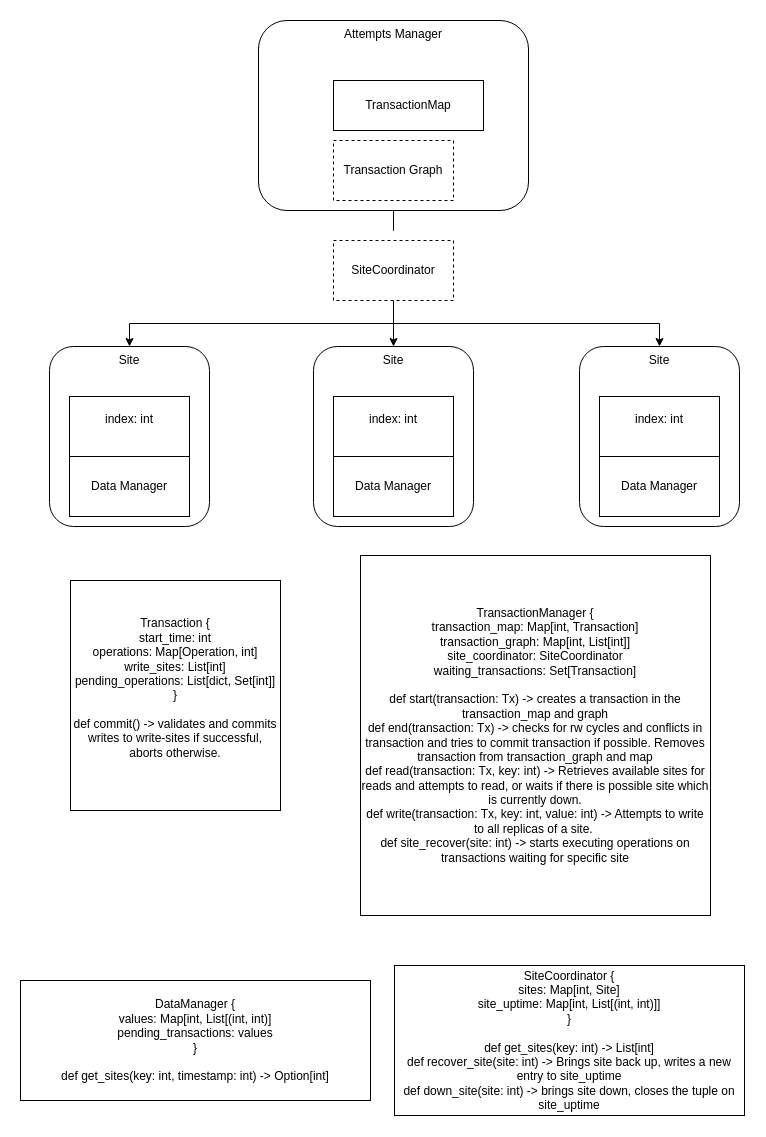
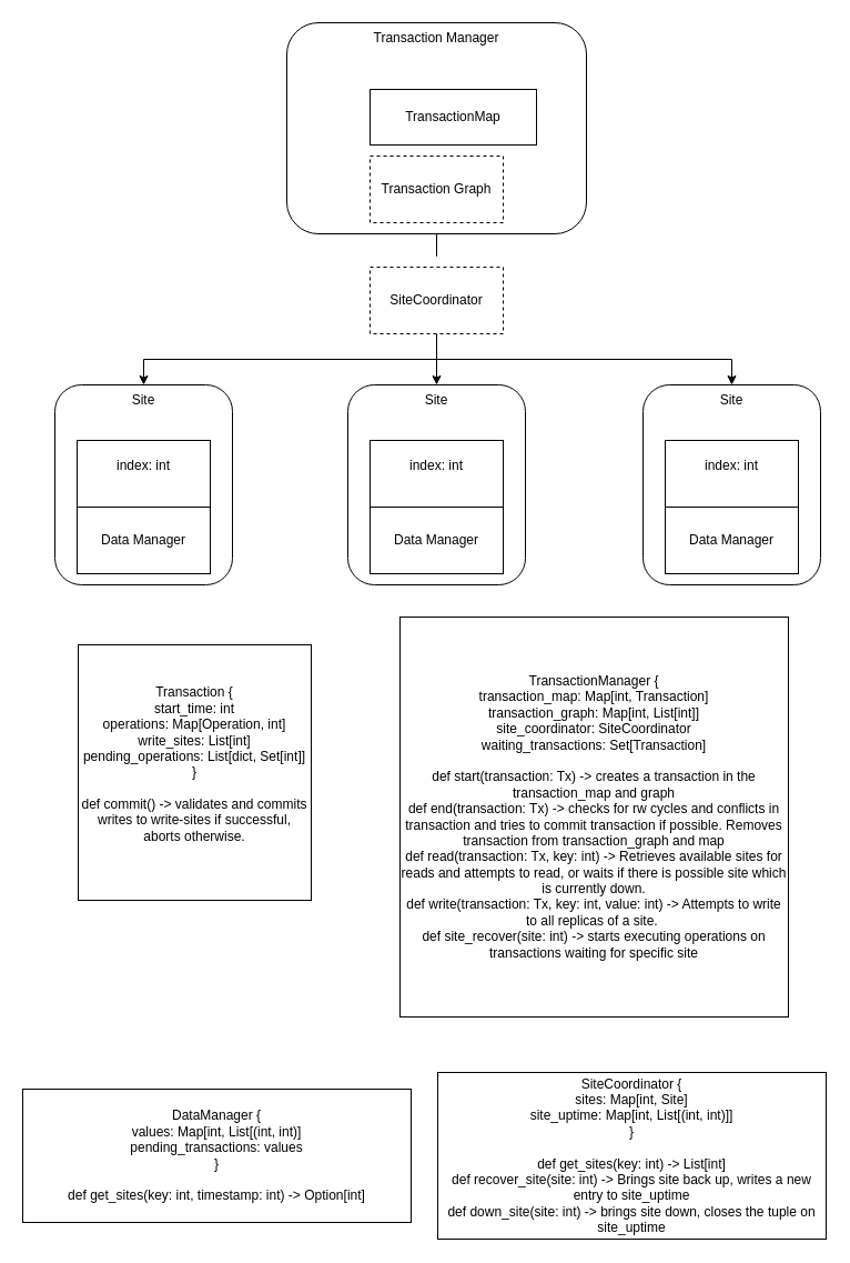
  <mxCell id="0" />
  <mxCell id="1" parent="0" />
  <mxCell id="2" style="edgeStyle=orthogonalEdgeStyle;rounded=0;orthogonalLoop=1;jettySize=auto;html=1;exitX=0.5;exitY=1;exitDx=0;exitDy=0;" edge="1" parent="1" source="3" target="8"><mxGeometry relative="1" as="geometry" /></mxCell>
- <mxCell id="3" value="Attempts Manager" style="rounded=1;whiteSpace=wrap;html=1;verticalAlign=top;" vertex="1" parent="1"><mxGeometry x="258" y="20" width="270" height="190" as="geometry" /></mxCell>
+ <mxCell id="3" value="Transaction Manager" style="rounded=1;whiteSpace=wrap;html=1;verticalAlign=top;" vertex="1" parent="1"><mxGeometry x="258" y="20" width="270" height="190" as="geometry" /></mxCell>
  <mxCell id="4" style="edgeStyle=orthogonalEdgeStyle;rounded=0;orthogonalLoop=1;jettySize=auto;html=1;exitX=0.5;exitY=1;exitDx=0;exitDy=0;entryX=0.5;entryY=0;entryDx=0;entryDy=0;" edge="1" parent="1" source="7" target="9"><mxGeometry relative="1" as="geometry"><mxPoint x="393" y="326" as="targetPoint" /></mxGeometry></mxCell>
  <mxCell id="5" style="edgeStyle=none;rounded=0;orthogonalLoop=1;jettySize=auto;html=1;exitX=0.5;exitY=1;exitDx=0;exitDy=0;entryX=0.5;entryY=0;entryDx=0;entryDy=0;" edge="1" parent="1" source="7" target="10"><mxGeometry relative="1" as="geometry" /></mxCell>
  <mxCell id="6" style="edgeStyle=orthogonalEdgeStyle;rounded=0;orthogonalLoop=1;jettySize=auto;html=1;exitX=0.5;exitY=1;exitDx=0;exitDy=0;" edge="1" parent="1" source="7" target="11"><mxGeometry relative="1" as="geometry" /></mxCell>
  <mxCell id="7" value="SiteCoordinator" style="rounded=0;whiteSpace=wrap;html=1;dashed=1;" vertex="1" parent="1"><mxGeometry x="333" y="240" width="120" height="60" as="geometry" /></mxCell>
  <mxCell id="8" value="Transaction Graph" style="rounded=0;whiteSpace=wrap;html=1;dashed=1;" vertex="1" parent="1"><mxGeometry x="333" y="140" width="120" height="60" as="geometry" /></mxCell>
  <mxCell id="9" value="Site" style="rounded=1;whiteSpace=wrap;html=1;verticalAlign=top;" vertex="1" parent="1"><mxGeometry x="49" y="346" width="160" height="180" as="geometry" /></mxCell>
  <mxCell id="10" value="Site" style="rounded=1;whiteSpace=wrap;html=1;verticalAlign=top;" vertex="1" parent="1"><mxGeometry x="313" y="346" width="160" height="180" as="geometry" /></mxCell>
  <mxCell id="11" value="Site" style="rounded=1;whiteSpace=wrap;html=1;verticalAlign=top;" vertex="1" parent="1"><mxGeometry x="579" y="346" width="160" height="180" as="geometry" /></mxCell>
  <mxCell id="12" value="Data Manager" style="rounded=0;whiteSpace=wrap;html=1;" vertex="1" parent="1"><mxGeometry x="69" y="456" width="120" height="60" as="geometry" /></mxCell>
  <mxCell id="13" value="Data Manager" style="rounded=0;whiteSpace=wrap;html=1;" vertex="1" parent="1"><mxGeometry x="333" y="456" width="120" height="60" as="geometry" /></mxCell>
  <mxCell id="14" value="Data Manager" style="rounded=0;whiteSpace=wrap;html=1;" vertex="1" parent="1"><mxGeometry x="599" y="456" width="120" height="60" as="geometry" /></mxCell>
  <mxCell id="15" value="index: int&lt;div&gt;&lt;br&gt;&lt;/div&gt;" style="rounded=0;whiteSpace=wrap;html=1;" vertex="1" parent="1"><mxGeometry x="69" y="396" width="120" height="60" as="geometry" /></mxCell>
  <mxCell id="16" value="index: int&lt;div&gt;&lt;br&gt;&lt;/div&gt;" style="rounded=0;whiteSpace=wrap;html=1;" vertex="1" parent="1"><mxGeometry x="333" y="396" width="120" height="60" as="geometry" /></mxCell>
  <mxCell id="17" value="index: int&lt;div&gt;&lt;br&gt;&lt;/div&gt;" style="rounded=0;whiteSpace=wrap;html=1;" vertex="1" parent="1"><mxGeometry x="599" y="396" width="120" height="60" as="geometry" /></mxCell>
  <mxCell id="18" value="TransactionMap" style="rounded=0;whiteSpace=wrap;html=1;" vertex="1" parent="1"><mxGeometry x="333" y="80" width="150" height="50" as="geometry" /></mxCell>
  <mxCell id="19" value="Transaction {&lt;div&gt;start_time: int&lt;br&gt;&lt;div&gt;operations: Map[Operation, int]&lt;/div&gt;&lt;div&gt;write_sites: List[int]&lt;/div&gt;&lt;div&gt;pending_operations: List[dict, Set[int]]&lt;/div&gt;&lt;div&gt;}&lt;/div&gt;&lt;/div&gt;&lt;div&gt;&lt;br&gt;&lt;/div&gt;&lt;div&gt;def commit() -&amp;gt; validates and commits writes to write-sites if successful, aborts otherwise.&lt;/div&gt;&lt;div&gt;&lt;br&gt;&lt;/div&gt;" style="rounded=0;whiteSpace=wrap;html=1;" vertex="1" parent="1"><mxGeometry x="70" y="580" width="210" height="230" as="geometry" /></mxCell>
  <mxCell id="20" value="SiteCoordinator {&lt;div&gt;sites: Map[int, Site]&lt;/div&gt;&lt;div&gt;site_uptime: Map[int, List[(int, int)]]&lt;/div&gt;&lt;div&gt;&lt;div&gt;}&lt;/div&gt;&lt;/div&gt;&lt;div&gt;&lt;br&gt;&lt;/div&gt;&lt;div&gt;def get_sites(key: int) -&amp;gt; List[int]&lt;/div&gt;&lt;div&gt;def recover_site(site: int) -&amp;gt; Brings site back up, writes a new entry to site_uptime&lt;/div&gt;&lt;div&gt;def down_site(site: int) -&amp;gt; brings site down, closes the tuple on site_uptime&lt;/div&gt;" style="rounded=0;whiteSpace=wrap;html=1;" vertex="1" parent="1"><mxGeometry x="394" y="965" width="350" height="150" as="geometry" /></mxCell>
  <mxCell id="21" value="TransactionManager {&lt;div&gt;transaction_map: Map[int, Transaction]&lt;/div&gt;&lt;div&gt;transaction_graph: Map[int, List[int]]&lt;/div&gt;&lt;div&gt;site_coordinator: SiteCoordinator&lt;/div&gt;&lt;div&gt;waiting_transactions: Set[Transaction]&lt;/div&gt;&lt;div&gt;&lt;br&gt;&lt;/div&gt;&lt;div&gt;def start(transaction: Tx) -&amp;gt; creates a transaction in the transaction_map and graph&lt;/div&gt;&lt;div&gt;def end(transaction: Tx) -&amp;gt; checks for rw cycles and conflicts in transaction and tries to commit transaction if possible. Removes transaction from transaction_graph and map&lt;/div&gt;&lt;div&gt;def read(transaction: Tx, key: int) -&amp;gt; Retrieves available sites for reads and attempts to read, or waits if there is possible site which is currently down.&lt;/div&gt;&lt;div&gt;def write(transaction: Tx, key: int, value: int) -&amp;gt; Attempts to write to all replicas of a site.&amp;nbsp;&lt;/div&gt;&lt;div&gt;def site_recover(site: int) -&amp;gt; starts executing operations on transactions waiting for specific site&lt;/div&gt;" style="rounded=0;whiteSpace=wrap;html=1;" vertex="1" parent="1"><mxGeometry x="360" y="555" width="350" height="360" as="geometry" /></mxCell>
  <mxCell id="22" value="DataManager {&lt;div&gt;values: Map[int, List[(int, int)]&lt;/div&gt;&lt;div&gt;pending_transactions: values&lt;/div&gt;&lt;div&gt;&lt;div&gt;}&lt;/div&gt;&lt;/div&gt;&lt;div&gt;&lt;br&gt;&lt;/div&gt;&lt;div&gt;def get_sites(key: int, timestamp: int) -&amp;gt; Option[int]&lt;/div&gt;" style="rounded=0;whiteSpace=wrap;html=1;" vertex="1" parent="1"><mxGeometry x="20" y="980" width="350" height="120" as="geometry" /></mxCell>
